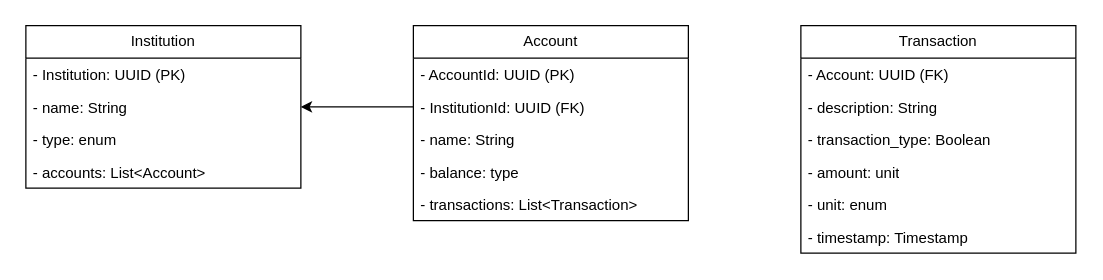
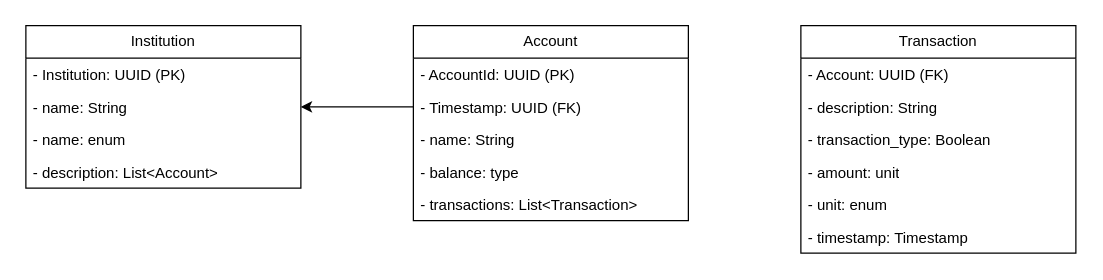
  <mxCell id="0" />
  <mxCell id="1" parent="0" />
  <mxCell id="2" value="Institution" style="swimlane;fontStyle=0;childLayout=stackLayout;horizontal=1;startSize=26;fillColor=none;horizontalStack=0;resizeParent=1;resizeParentMax=0;resizeLast=0;collapsible=1;marginBottom=0;whiteSpace=wrap;html=1;" parent="1" vertex="1"><mxGeometry x="20" y="20" width="220" height="130" as="geometry" /></mxCell>
  <mxCell id="3" value="- Institution: UUID (PK)" style="text;strokeColor=none;fillColor=none;align=left;verticalAlign=top;spacingLeft=4;spacingRight=4;overflow=hidden;rotatable=0;points=[[0,0.5],[1,0.5]];portConstraint=eastwest;whiteSpace=wrap;html=1;" parent="2" vertex="1"><mxGeometry y="26" width="220" height="26" as="geometry" /></mxCell>
  <mxCell id="4" value="- name: String" style="text;strokeColor=none;fillColor=none;align=left;verticalAlign=top;spacingLeft=4;spacingRight=4;overflow=hidden;rotatable=0;points=[[0,0.5],[1,0.5]];portConstraint=eastwest;whiteSpace=wrap;html=1;" parent="2" vertex="1"><mxGeometry y="52" width="220" height="26" as="geometry" /></mxCell>
- <mxCell id="5" value="- type: enum" style="text;strokeColor=none;fillColor=none;align=left;verticalAlign=top;spacingLeft=4;spacingRight=4;overflow=hidden;rotatable=0;points=[[0,0.5],[1,0.5]];portConstraint=eastwest;whiteSpace=wrap;html=1;" parent="2" vertex="1"><mxGeometry y="78" width="220" height="26" as="geometry" /></mxCell>
- <mxCell id="6" value="- accounts: List&amp;lt;Account&amp;gt;" style="text;strokeColor=none;fillColor=none;align=left;verticalAlign=top;spacingLeft=4;spacingRight=4;overflow=hidden;rotatable=0;points=[[0,0.5],[1,0.5]];portConstraint=eastwest;whiteSpace=wrap;html=1;" parent="2" vertex="1"><mxGeometry y="104" width="220" height="26" as="geometry" /></mxCell>
+ <mxCell id="5" value="- name: enum" style="text;strokeColor=none;fillColor=none;align=left;verticalAlign=top;spacingLeft=4;spacingRight=4;overflow=hidden;rotatable=0;points=[[0,0.5],[1,0.5]];portConstraint=eastwest;whiteSpace=wrap;html=1;" parent="2" vertex="1"><mxGeometry y="78" width="220" height="26" as="geometry" /></mxCell>
+ <mxCell id="6" value="- description: List&amp;lt;Account&amp;gt;" style="text;strokeColor=none;fillColor=none;align=left;verticalAlign=top;spacingLeft=4;spacingRight=4;overflow=hidden;rotatable=0;points=[[0,0.5],[1,0.5]];portConstraint=eastwest;whiteSpace=wrap;html=1;" parent="2" vertex="1"><mxGeometry y="104" width="220" height="26" as="geometry" /></mxCell>
  <mxCell id="7" value="Account" style="swimlane;fontStyle=0;childLayout=stackLayout;horizontal=1;startSize=26;fillColor=none;horizontalStack=0;resizeParent=1;resizeParentMax=0;resizeLast=0;collapsible=1;marginBottom=0;whiteSpace=wrap;html=1;" parent="1" vertex="1"><mxGeometry x="330" y="20" width="220" height="156" as="geometry" /></mxCell>
  <mxCell id="8" value="- AccountId: UUID (PK)" style="text;strokeColor=none;fillColor=none;align=left;verticalAlign=top;spacingLeft=4;spacingRight=4;overflow=hidden;rotatable=0;points=[[0,0.5],[1,0.5]];portConstraint=eastwest;whiteSpace=wrap;html=1;" parent="7" vertex="1"><mxGeometry y="26" width="220" height="26" as="geometry" /></mxCell>
- <mxCell id="9" value="- InstitutionId: UUID (FK)" style="text;strokeColor=none;fillColor=none;align=left;verticalAlign=top;spacingLeft=4;spacingRight=4;overflow=hidden;rotatable=0;points=[[0,0.5],[1,0.5]];portConstraint=eastwest;whiteSpace=wrap;html=1;" parent="7" vertex="1"><mxGeometry y="52" width="220" height="26" as="geometry" /></mxCell>
+ <mxCell id="9" value="- Timestamp: UUID (FK)" style="text;strokeColor=none;fillColor=none;align=left;verticalAlign=top;spacingLeft=4;spacingRight=4;overflow=hidden;rotatable=0;points=[[0,0.5],[1,0.5]];portConstraint=eastwest;whiteSpace=wrap;html=1;" parent="7" vertex="1"><mxGeometry y="52" width="220" height="26" as="geometry" /></mxCell>
  <mxCell id="10" value="- name: String" style="text;strokeColor=none;fillColor=none;align=left;verticalAlign=top;spacingLeft=4;spacingRight=4;overflow=hidden;rotatable=0;points=[[0,0.5],[1,0.5]];portConstraint=eastwest;whiteSpace=wrap;html=1;" parent="7" vertex="1"><mxGeometry y="78" width="220" height="26" as="geometry" /></mxCell>
  <mxCell id="11" value="- balance: type" style="text;strokeColor=none;fillColor=none;align=left;verticalAlign=top;spacingLeft=4;spacingRight=4;overflow=hidden;rotatable=0;points=[[0,0.5],[1,0.5]];portConstraint=eastwest;whiteSpace=wrap;html=1;" parent="7" vertex="1"><mxGeometry y="104" width="220" height="26" as="geometry" /></mxCell>
  <mxCell id="12" value="- transactions: List&amp;lt;Transaction&amp;gt;" style="text;strokeColor=none;fillColor=none;align=left;verticalAlign=top;spacingLeft=4;spacingRight=4;overflow=hidden;rotatable=0;points=[[0,0.5],[1,0.5]];portConstraint=eastwest;whiteSpace=wrap;html=1;" parent="7" vertex="1"><mxGeometry y="130" width="220" height="26" as="geometry" /></mxCell>
  <mxCell id="13" style="edgeStyle=orthogonalEdgeStyle;rounded=0;orthogonalLoop=1;jettySize=auto;html=1;exitX=0;exitY=0.5;exitDx=0;exitDy=0;entryX=1;entryY=0.5;entryDx=0;entryDy=0;" parent="1" source="9" target="4" edge="1"><mxGeometry relative="1" as="geometry" /></mxCell>
  <mxCell id="14" value="Transaction" style="swimlane;fontStyle=0;childLayout=stackLayout;horizontal=1;startSize=26;fillColor=none;horizontalStack=0;resizeParent=1;resizeParentMax=0;resizeLast=0;collapsible=1;marginBottom=0;whiteSpace=wrap;html=1;" parent="1" vertex="1"><mxGeometry x="640" y="20" width="220" height="182" as="geometry" /></mxCell>
  <mxCell id="15" value="- Account: UUID (FK)" style="text;strokeColor=none;fillColor=none;align=left;verticalAlign=top;spacingLeft=4;spacingRight=4;overflow=hidden;rotatable=0;points=[[0,0.5],[1,0.5]];portConstraint=eastwest;whiteSpace=wrap;html=1;" parent="14" vertex="1"><mxGeometry y="26" width="220" height="26" as="geometry" /></mxCell>
  <mxCell id="16" value="- description: String" style="text;strokeColor=none;fillColor=none;align=left;verticalAlign=top;spacingLeft=4;spacingRight=4;overflow=hidden;rotatable=0;points=[[0,0.5],[1,0.5]];portConstraint=eastwest;whiteSpace=wrap;html=1;" parent="14" vertex="1"><mxGeometry y="52" width="220" height="26" as="geometry" /></mxCell>
  <mxCell id="17" value="- transaction_type: Boolean" style="text;strokeColor=none;fillColor=none;align=left;verticalAlign=top;spacingLeft=4;spacingRight=4;overflow=hidden;rotatable=0;points=[[0,0.5],[1,0.5]];portConstraint=eastwest;whiteSpace=wrap;html=1;" parent="14" vertex="1"><mxGeometry y="78" width="220" height="26" as="geometry" /></mxCell>
  <mxCell id="18" value="- amount: unit" style="text;strokeColor=none;fillColor=none;align=left;verticalAlign=top;spacingLeft=4;spacingRight=4;overflow=hidden;rotatable=0;points=[[0,0.5],[1,0.5]];portConstraint=eastwest;whiteSpace=wrap;html=1;" parent="14" vertex="1"><mxGeometry y="104" width="220" height="26" as="geometry" /></mxCell>
  <mxCell id="19" value="- unit: enum" style="text;strokeColor=none;fillColor=none;align=left;verticalAlign=top;spacingLeft=4;spacingRight=4;overflow=hidden;rotatable=0;points=[[0,0.5],[1,0.5]];portConstraint=eastwest;whiteSpace=wrap;html=1;" parent="14" vertex="1"><mxGeometry y="130" width="220" height="26" as="geometry" /></mxCell>
  <mxCell id="20" value="- timestamp: Timestamp" style="text;strokeColor=none;fillColor=none;align=left;verticalAlign=top;spacingLeft=4;spacingRight=4;overflow=hidden;rotatable=0;points=[[0,0.5],[1,0.5]];portConstraint=eastwest;whiteSpace=wrap;html=1;" parent="14" vertex="1"><mxGeometry y="156" width="220" height="26" as="geometry" /></mxCell>
